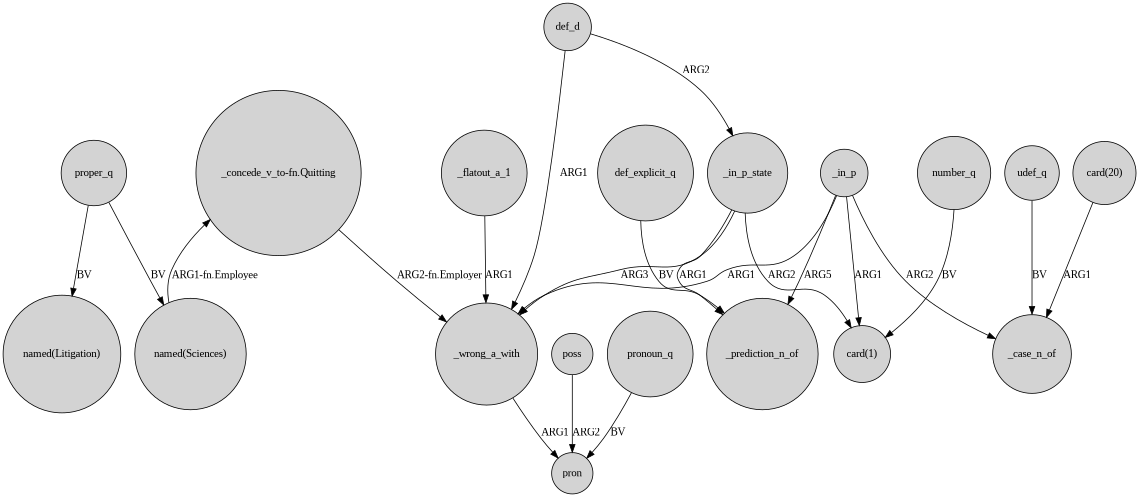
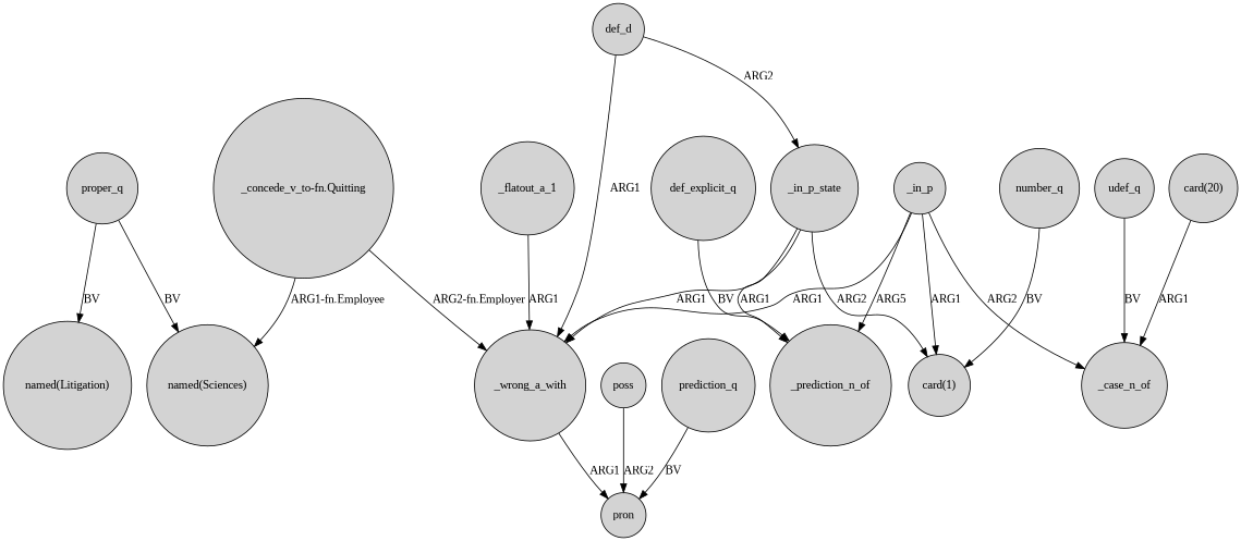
  digraph {
    fontname="Liberation Serif"
    node [fontname="Liberation Serif" shape=circle style=filled]
    edge [fontname="Liberation Serif"]
    "_concede_v_to-fn.Quitting"
    "named(Sciences)"
    _wrong_a_with
    pron
    n5 [label=def_d]
    _in_p_state
    "card(1)"
    _prediction_n_of
    number_q
    _in_p
    _case_n_of
    proper_q
    "named(Litigation)"
    udef_q
    "card(20)"
    poss
-   pronoun_q
+   pronoun_q [label=prediction_q]
    def_explicit_q
    _flatout_a_1
-   "named(Sciences)" -> "_concede_v_to-fn.Quitting" [label="ARG1-fn.Employee"]
+   "_concede_v_to-fn.Quitting" -> "named(Sciences)" [label="ARG1-fn.Employee"]
    "_concede_v_to-fn.Quitting" -> _wrong_a_with [label="ARG2-fn.Employer"]
    _wrong_a_with -> pron [label=ARG1]
    n5 -> _wrong_a_with [label=ARG1]
    n5 -> _in_p_state [label=ARG2]
-   _in_p_state -> _wrong_a_with [label=ARG3]
+   _in_p_state -> _wrong_a_with [label=ARG1]
    _in_p_state -> "card(1)" [label=ARG2]
    _in_p_state -> _prediction_n_of [label=ARG1]
    number_q -> "card(1)" [label=BV]
    _in_p -> _wrong_a_with [label=ARG1]
    _in_p -> "card(1)" [label=ARG1]
    _in_p -> _prediction_n_of [label=ARG5]
    _in_p -> _case_n_of [label=ARG2]
    proper_q -> "named(Sciences)" [label=BV]
    proper_q -> "named(Litigation)" [label=BV]
    udef_q -> _case_n_of [label=BV]
    "card(20)" -> _case_n_of [label=ARG1]
    poss -> pron [label=ARG2]
    pronoun_q -> pron [label=BV]
    def_explicit_q -> _prediction_n_of [label=BV]
    _flatout_a_1 -> _wrong_a_with [label=ARG1]
  }
